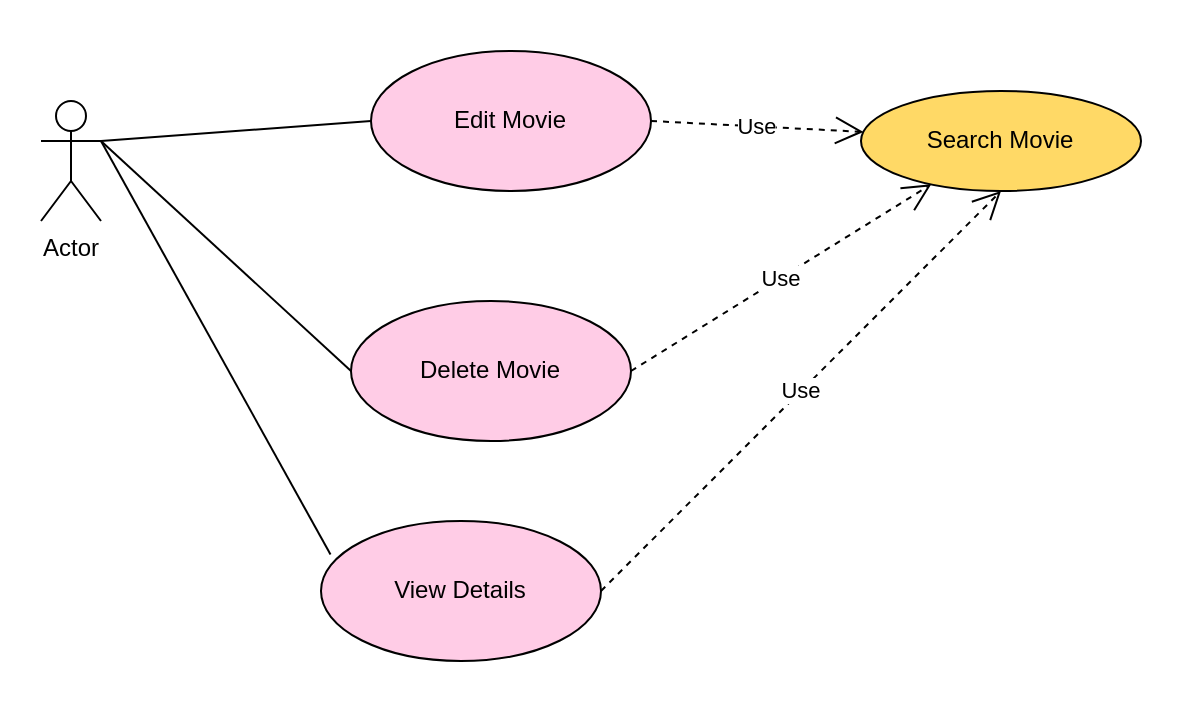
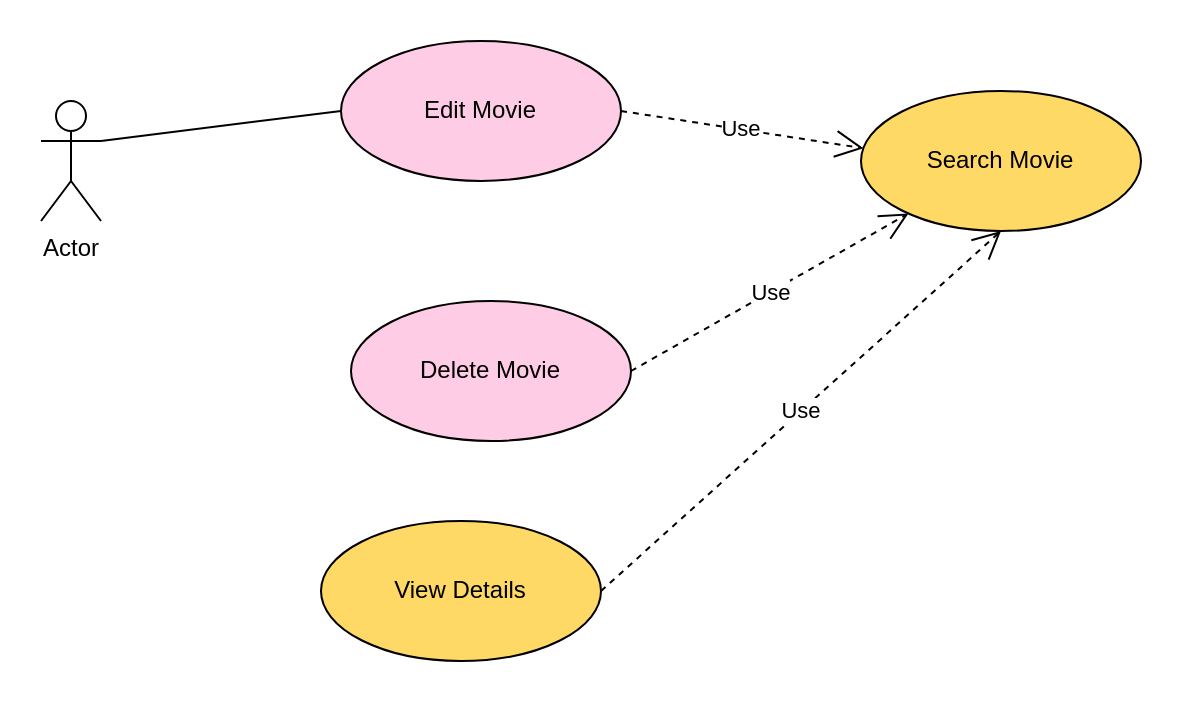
  <mxCell id="0" />
  <mxCell id="1" parent="0" />
  <mxCell id="2" value="Actor" style="shape=umlActor;verticalLabelPosition=bottom;verticalAlign=top;html=1;" vertex="1" parent="1"><mxGeometry x="20" y="50" width="30" height="60" as="geometry" /></mxCell>
- <mxCell id="3" value="Search Movie" style="ellipse;whiteSpace=wrap;html=1;fillColor=#FFD966;" vertex="1" parent="1"><mxGeometry x="430" y="45" width="140" height="50" as="geometry" /></mxCell>
- <mxCell id="4" value="Edit Movie" style="ellipse;whiteSpace=wrap;html=1;fillColor=#FFCCE6;" vertex="1" parent="1"><mxGeometry x="185" y="25" width="140" height="70" as="geometry" /></mxCell>
+ <mxCell id="3" value="Search Movie" style="ellipse;whiteSpace=wrap;html=1;fillColor=#FFD966;" vertex="1" parent="1"><mxGeometry x="430" y="45" width="140" height="70" as="geometry" /></mxCell>
+ <mxCell id="4" value="Edit Movie" style="ellipse;whiteSpace=wrap;html=1;fillColor=#FFCCE6;" vertex="1" parent="1"><mxGeometry x="170" y="20" width="140" height="70" as="geometry" /></mxCell>
  <mxCell id="5" value="Delete Movie" style="ellipse;whiteSpace=wrap;html=1;fillColor=#FFCCE6;" vertex="1" parent="1"><mxGeometry x="175" y="150" width="140" height="70" as="geometry" /></mxCell>
- <mxCell id="6" value="View Details" style="ellipse;whiteSpace=wrap;html=1;fillColor=#FFCCE6;" vertex="1" parent="1"><mxGeometry x="160" y="260" width="140" height="70" as="geometry" /></mxCell>
+ <mxCell id="6" value="View Details" style="ellipse;whiteSpace=wrap;html=1;fillColor=#ffd966;" vertex="1" parent="1"><mxGeometry x="160" y="260" width="140" height="70" as="geometry" /></mxCell>
  <mxCell id="7" value="" style="endArrow=none;html=1;exitX=1;exitY=0.333;exitDx=0;exitDy=0;exitPerimeter=0;entryX=0;entryY=0.5;entryDx=0;entryDy=0;" edge="1" parent="1" source="2" target="4"><mxGeometry width="50" height="50" relative="1" as="geometry"><mxPoint x="240" y="140" as="sourcePoint" /><mxPoint x="290" y="90" as="targetPoint" /></mxGeometry></mxCell>
- <mxCell id="8" value="" style="endArrow=none;html=1;exitX=1;exitY=0.333;exitDx=0;exitDy=0;exitPerimeter=0;entryX=0;entryY=0.5;entryDx=0;entryDy=0;" edge="1" parent="1" source="2" target="5"><mxGeometry width="50" height="50" relative="1" as="geometry"><mxPoint x="240" y="140" as="sourcePoint" /><mxPoint x="290" y="90" as="targetPoint" /></mxGeometry></mxCell>
- <mxCell id="9" value="" style="endArrow=none;html=1;exitX=1;exitY=0.333;exitDx=0;exitDy=0;exitPerimeter=0;entryX=0.034;entryY=0.24;entryDx=0;entryDy=0;entryPerimeter=0;" edge="1" parent="1" source="2" target="6"><mxGeometry width="50" height="50" relative="1" as="geometry"><mxPoint x="240" y="140" as="sourcePoint" /><mxPoint x="290" y="90" as="targetPoint" /></mxGeometry></mxCell>
  <mxCell id="10" value="Use" style="endArrow=open;endSize=12;dashed=1;html=1;exitX=1;exitY=0.5;exitDx=0;exitDy=0;entryX=0.009;entryY=0.409;entryDx=0;entryDy=0;entryPerimeter=0;" edge="1" parent="1" source="4" target="3"><mxGeometry width="160" relative="1" as="geometry"><mxPoint x="180" y="110" as="sourcePoint" /><mxPoint x="340" y="110" as="targetPoint" /></mxGeometry></mxCell>
  <mxCell id="11" value="Use" style="endArrow=open;endSize=12;dashed=1;html=1;exitX=1;exitY=0.5;exitDx=0;exitDy=0;" edge="1" parent="1" source="5" target="3"><mxGeometry width="160" relative="1" as="geometry"><mxPoint x="393" y="200" as="sourcePoint" /><mxPoint x="514.26" y="218.63" as="targetPoint" /></mxGeometry></mxCell>
  <mxCell id="12" value="Use" style="endArrow=open;endSize=12;dashed=1;html=1;exitX=1;exitY=0.5;exitDx=0;exitDy=0;entryX=0.5;entryY=1;entryDx=0;entryDy=0;" edge="1" parent="1" source="6" target="3"><mxGeometry width="160" relative="1" as="geometry"><mxPoint x="360" y="270" as="sourcePoint" /><mxPoint x="481.26" y="288.63" as="targetPoint" /></mxGeometry></mxCell>
